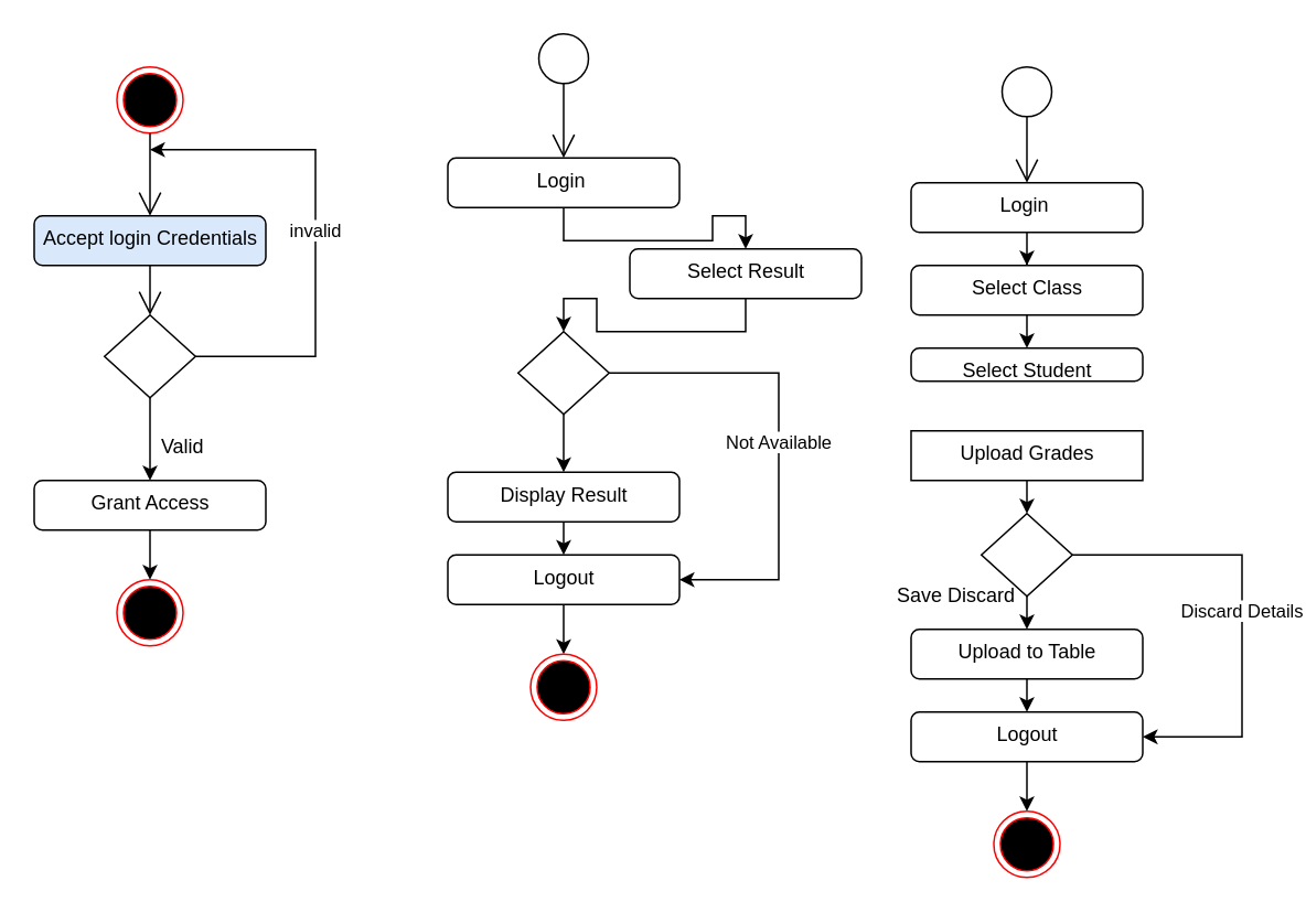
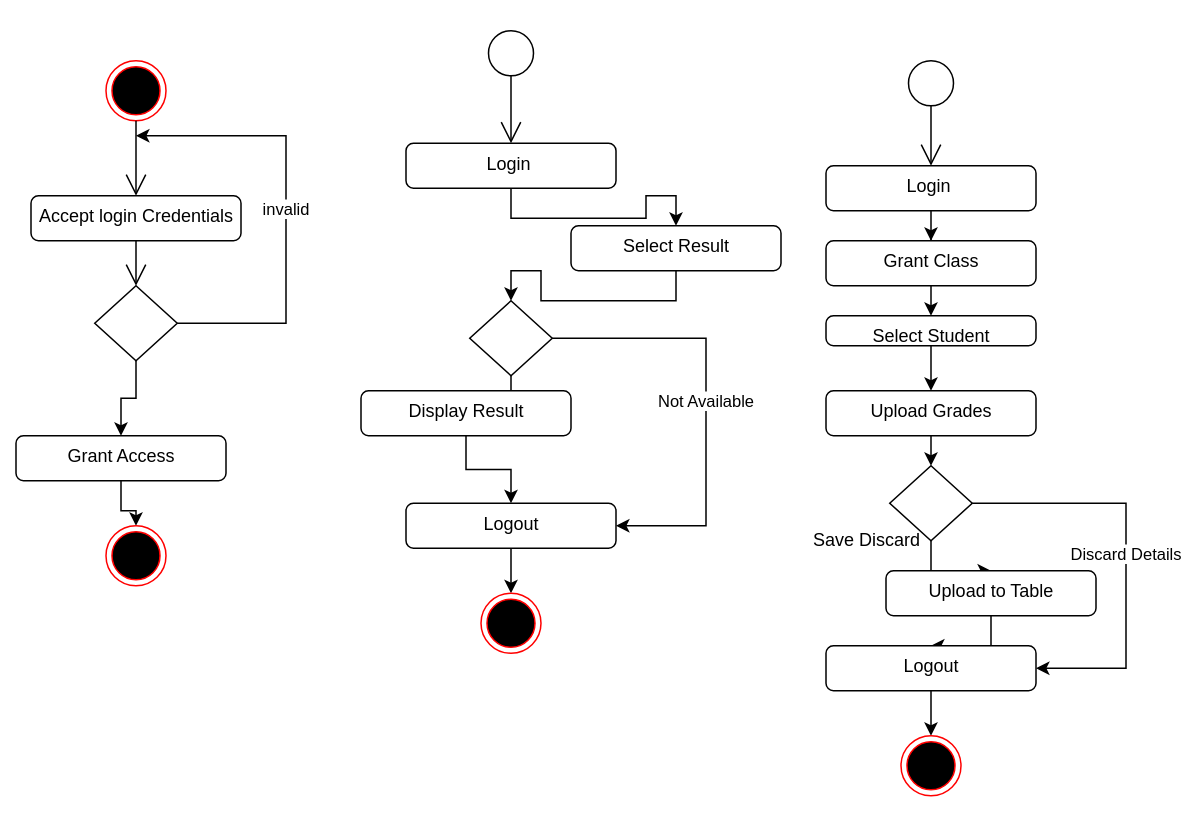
  <mxCell id="0" />
  <mxCell id="1" parent="0" />
  <mxCell id="2" value="" style="ellipse;html=1;shape=endState;fillColor=#000000;strokeColor=#ff0000;" parent="1" vertex="1"><mxGeometry x="70" y="40" width="40" height="40" as="geometry" /></mxCell>
  <mxCell id="3" value="" style="endArrow=open;endFill=1;endSize=12;html=1;exitX=0.5;exitY=1;exitDx=0;exitDy=0;entryX=0.5;entryY=0;entryDx=0;entryDy=0;" parent="1" source="2" target="4" edge="1"><mxGeometry width="160" relative="1" as="geometry"><mxPoint x="10" y="180" as="sourcePoint" /><mxPoint x="90" y="130" as="targetPoint" /></mxGeometry></mxCell>
- <mxCell id="4" value="Accept login Credentials" style="html=1;align=center;verticalAlign=top;rounded=1;absoluteArcSize=1;arcSize=10;dashed=0;fillColor=#dae8fc;" parent="1" vertex="1"><mxGeometry x="20" y="130" width="140" height="30" as="geometry" /></mxCell>
+ <mxCell id="4" value="Accept login Credentials" style="html=1;align=center;verticalAlign=top;rounded=1;absoluteArcSize=1;arcSize=10;dashed=0;" parent="1" vertex="1"><mxGeometry x="20" y="130" width="140" height="30" as="geometry" /></mxCell>
  <mxCell id="5" value="invalid" style="edgeStyle=orthogonalEdgeStyle;rounded=0;orthogonalLoop=1;jettySize=auto;html=1;exitX=1;exitY=0.5;exitDx=0;exitDy=0;" parent="1" source="7" edge="1"><mxGeometry relative="1" as="geometry"><mxPoint x="90" y="90" as="targetPoint" /><Array as="points"><mxPoint x="190" y="215" /><mxPoint x="190" y="90" /></Array></mxGeometry></mxCell>
  <mxCell id="6" style="edgeStyle=orthogonalEdgeStyle;rounded=0;orthogonalLoop=1;jettySize=auto;html=1;exitX=0.5;exitY=1;exitDx=0;exitDy=0;entryX=0.5;entryY=0;entryDx=0;entryDy=0;" parent="1" source="7" target="11" edge="1"><mxGeometry relative="1" as="geometry" /></mxCell>
  <mxCell id="7" value="" style="rhombus;" parent="1" vertex="1"><mxGeometry x="62.5" y="190" width="55" height="50" as="geometry" /></mxCell>
  <mxCell id="8" value="" style="endArrow=open;endFill=1;endSize=12;html=1;entryX=0.5;entryY=0;entryDx=0;entryDy=0;" parent="1" source="4" target="7" edge="1"><mxGeometry width="160" relative="1" as="geometry"><mxPoint x="90" y="230" as="sourcePoint" /><mxPoint x="90" y="280" as="targetPoint" /></mxGeometry></mxCell>
- <mxCell id="9" value="Valid" style="text;html=1;strokeColor=none;fillColor=none;align=center;verticalAlign=middle;whiteSpace=wrap;rounded=0;" parent="1" vertex="1"><mxGeometry x="90" y="260" width="40" height="20" as="geometry" /></mxCell>
  <mxCell id="10" style="edgeStyle=orthogonalEdgeStyle;rounded=0;orthogonalLoop=1;jettySize=auto;html=1;exitX=0.5;exitY=1;exitDx=0;exitDy=0;" parent="1" source="11" target="12" edge="1"><mxGeometry relative="1" as="geometry" /></mxCell>
- <mxCell id="11" value="Grant Access" style="html=1;align=center;verticalAlign=top;rounded=1;absoluteArcSize=1;arcSize=10;dashed=0;" parent="1" vertex="1"><mxGeometry x="20" y="290" width="140" height="30" as="geometry" /></mxCell>
+ <mxCell id="11" value="Grant Access" style="html=1;align=center;verticalAlign=top;rounded=1;absoluteArcSize=1;arcSize=10;dashed=0;" parent="1" vertex="1"><mxGeometry x="10" y="290" width="140" height="30" as="geometry" /></mxCell>
  <mxCell id="12" value="" style="ellipse;html=1;shape=endState;fillColor=#000000;strokeColor=#ff0000;" parent="1" vertex="1"><mxGeometry x="70" y="350" width="40" height="40" as="geometry" /></mxCell>
  <mxCell id="13" value="" style="endArrow=open;endFill=1;endSize=12;html=1;exitX=0.5;exitY=1;exitDx=0;exitDy=0;entryX=0.5;entryY=0;entryDx=0;entryDy=0;" parent="1" source="45" target="15" edge="1"><mxGeometry width="160" relative="1" as="geometry"><mxPoint x="620" y="80" as="sourcePoint" /><mxPoint x="620" y="130" as="targetPoint" /></mxGeometry></mxCell>
  <mxCell id="14" style="edgeStyle=orthogonalEdgeStyle;rounded=0;orthogonalLoop=1;jettySize=auto;html=1;exitX=0.5;exitY=1;exitDx=0;exitDy=0;" parent="1" source="15" target="25" edge="1"><mxGeometry relative="1" as="geometry" /></mxCell>
  <mxCell id="15" value="Login&amp;nbsp;" style="html=1;align=center;verticalAlign=top;rounded=1;absoluteArcSize=1;arcSize=10;dashed=0;" parent="1" vertex="1"><mxGeometry x="550" y="110" width="140" height="30" as="geometry" /></mxCell>
  <mxCell id="16" value="Discard Details" style="edgeStyle=orthogonalEdgeStyle;rounded=0;orthogonalLoop=1;jettySize=auto;html=1;exitX=1;exitY=0.5;exitDx=0;exitDy=0;entryX=1;entryY=0.5;entryDx=0;entryDy=0;" parent="1" source="18" target="26" edge="1"><mxGeometry relative="1" as="geometry"><mxPoint x="740" y="390" as="targetPoint" /><Array as="points"><mxPoint x="750" y="335" /><mxPoint x="750" y="445" /></Array></mxGeometry></mxCell>
  <mxCell id="17" style="edgeStyle=orthogonalEdgeStyle;rounded=0;orthogonalLoop=1;jettySize=auto;html=1;exitX=0.5;exitY=1;exitDx=0;exitDy=0;entryX=0.5;entryY=0;entryDx=0;entryDy=0;" parent="1" target="22" edge="1"><mxGeometry relative="1" as="geometry"><Array as="points"><mxPoint x="620" y="350" /><mxPoint x="620" y="380" /><mxPoint x="620" y="380" /></Array><mxPoint x="620" y="340" as="sourcePoint" /></mxGeometry></mxCell>
  <mxCell id="18" value="" style="rhombus;" parent="1" vertex="1"><mxGeometry x="592.5" y="310" width="55" height="50" as="geometry" /></mxCell>
  <mxCell id="19" value="Save Discard" style="text;html=1;strokeColor=none;fillColor=none;align=center;verticalAlign=middle;whiteSpace=wrap;rounded=0;" parent="1" vertex="1"><mxGeometry x="540" y="350" width="75" height="20" as="geometry" /></mxCell>
  <mxCell id="20" style="edgeStyle=orthogonalEdgeStyle;rounded=0;orthogonalLoop=1;jettySize=auto;html=1;exitX=0.5;exitY=1;exitDx=0;exitDy=0;" parent="1" source="26" target="23" edge="1"><mxGeometry relative="1" as="geometry"><mxPoint x="615" y="500" as="sourcePoint" /></mxGeometry></mxCell>
  <mxCell id="21" style="edgeStyle=orthogonalEdgeStyle;rounded=0;orthogonalLoop=1;jettySize=auto;html=1;exitX=0.5;exitY=1;exitDx=0;exitDy=0;entryX=0.5;entryY=0;entryDx=0;entryDy=0;" parent="1" source="22" target="26" edge="1"><mxGeometry relative="1" as="geometry" /></mxCell>
- <mxCell id="22" value="Upload to Table" style="html=1;align=center;verticalAlign=top;rounded=1;absoluteArcSize=1;arcSize=10;dashed=0;" parent="1" vertex="1"><mxGeometry x="550" y="380" width="140" height="30" as="geometry" /></mxCell>
+ <mxCell id="22" value="Upload to Table" style="html=1;align=center;verticalAlign=top;rounded=1;absoluteArcSize=1;arcSize=10;dashed=0;" parent="1" vertex="1"><mxGeometry x="590" y="380" width="140" height="30" as="geometry" /></mxCell>
  <mxCell id="23" value="" style="ellipse;html=1;shape=endState;fillColor=#000000;strokeColor=#ff0000;" parent="1" vertex="1"><mxGeometry x="600" y="490" width="40" height="40" as="geometry" /></mxCell>
  <mxCell id="24" style="edgeStyle=orthogonalEdgeStyle;rounded=0;orthogonalLoop=1;jettySize=auto;html=1;entryX=0.5;entryY=0;entryDx=0;entryDy=0;exitX=0.5;exitY=1;exitDx=0;exitDy=0;" parent="1" source="28" target="18" edge="1"><mxGeometry relative="1" as="geometry"><mxPoint x="720" y="290" as="sourcePoint" /></mxGeometry></mxCell>
- <mxCell id="25" value="Select Class" style="html=1;align=center;verticalAlign=top;rounded=1;absoluteArcSize=1;arcSize=10;dashed=0;" parent="1" vertex="1"><mxGeometry x="550" y="160" width="140" height="30" as="geometry" /></mxCell>
+ <mxCell id="25" value="Grant Class" style="html=1;align=center;verticalAlign=top;rounded=1;absoluteArcSize=1;arcSize=10;dashed=0;" parent="1" vertex="1"><mxGeometry x="550" y="160" width="140" height="30" as="geometry" /></mxCell>
  <mxCell id="26" value="Logout" style="html=1;align=center;verticalAlign=top;rounded=1;absoluteArcSize=1;arcSize=10;dashed=0;" parent="1" vertex="1"><mxGeometry x="550" y="430" width="140" height="30" as="geometry" /></mxCell>
  <mxCell id="27" value="Select Student" style="html=1;align=center;verticalAlign=top;rounded=1;absoluteArcSize=1;arcSize=10;dashed=0;" parent="1" vertex="1"><mxGeometry x="550" y="210" width="140" height="20" as="geometry" /></mxCell>
- <mxCell id="28" value="Upload Grades" style="html=1;align=center;verticalAlign=top;absoluteArcSize=1;arcSize=10;dashed=0;rounded=0;" parent="1" vertex="1"><mxGeometry x="550" y="260" width="140" height="30" as="geometry" /></mxCell>
+ <mxCell id="28" value="Upload Grades" style="html=1;align=center;verticalAlign=top;rounded=1;absoluteArcSize=1;arcSize=10;dashed=0;" parent="1" vertex="1"><mxGeometry x="550" y="260" width="140" height="30" as="geometry" /></mxCell>
  <mxCell id="29" style="edgeStyle=orthogonalEdgeStyle;rounded=0;orthogonalLoop=1;jettySize=auto;html=1;exitX=0.5;exitY=1;exitDx=0;exitDy=0;entryX=0.5;entryY=0;entryDx=0;entryDy=0;" parent="1" source="25" target="27" edge="1"><mxGeometry relative="1" as="geometry"><mxPoint x="770" y="220" as="sourcePoint" /><mxPoint x="770" y="250" as="targetPoint" /></mxGeometry></mxCell>
+ <mxCell id="30" style="edgeStyle=orthogonalEdgeStyle;rounded=0;orthogonalLoop=1;jettySize=auto;html=1;exitX=0.5;exitY=1;exitDx=0;exitDy=0;entryX=0.5;entryY=0;entryDx=0;entryDy=0;" parent="1" source="27" target="28" edge="1"><mxGeometry relative="1" as="geometry"><mxPoint x="760" y="250" as="sourcePoint" /><mxPoint x="760" y="280" as="targetPoint" /></mxGeometry></mxCell>
  <mxCell id="31" value="" style="endArrow=open;endFill=1;endSize=12;html=1;exitX=0.5;exitY=1;exitDx=0;exitDy=0;entryX=0.5;entryY=0;entryDx=0;entryDy=0;" parent="1" source="44" target="33" edge="1"><mxGeometry width="160" relative="1" as="geometry"><mxPoint x="340" y="65" as="sourcePoint" /><mxPoint x="340" y="115" as="targetPoint" /></mxGeometry></mxCell>
  <mxCell id="32" style="edgeStyle=orthogonalEdgeStyle;rounded=0;orthogonalLoop=1;jettySize=auto;html=1;exitX=0.5;exitY=1;exitDx=0;exitDy=0;entryX=0.5;entryY=0;entryDx=0;entryDy=0;" parent="1" source="33" target="43" edge="1"><mxGeometry relative="1" as="geometry"><mxPoint x="340" y="145" as="targetPoint" /></mxGeometry></mxCell>
  <mxCell id="33" value="Login&amp;nbsp;" style="html=1;align=center;verticalAlign=top;rounded=1;absoluteArcSize=1;arcSize=10;dashed=0;" parent="1" vertex="1"><mxGeometry x="270" y="95" width="140" height="30" as="geometry" /></mxCell>
  <mxCell id="34" value="Not Available" style="edgeStyle=orthogonalEdgeStyle;rounded=0;orthogonalLoop=1;jettySize=auto;html=1;exitX=1;exitY=0.5;exitDx=0;exitDy=0;entryX=1;entryY=0.5;entryDx=0;entryDy=0;" parent="1" source="36" target="42" edge="1"><mxGeometry relative="1" as="geometry"><mxPoint x="460" y="280" as="targetPoint" /><Array as="points"><mxPoint x="470" y="225" /><mxPoint x="470" y="350" /></Array></mxGeometry></mxCell>
  <mxCell id="35" style="edgeStyle=orthogonalEdgeStyle;rounded=0;orthogonalLoop=1;jettySize=auto;html=1;exitX=0.5;exitY=1;exitDx=0;exitDy=0;entryX=0.5;entryY=0;entryDx=0;entryDy=0;" parent="1" target="39" edge="1"><mxGeometry relative="1" as="geometry"><Array as="points"><mxPoint x="340" y="240" /><mxPoint x="340" y="270" /><mxPoint x="340" y="270" /></Array><mxPoint x="340" y="230" as="sourcePoint" /></mxGeometry></mxCell>
  <mxCell id="36" value="" style="rhombus;" parent="1" vertex="1"><mxGeometry x="312.5" y="200" width="55" height="50" as="geometry" /></mxCell>
  <mxCell id="37" style="edgeStyle=orthogonalEdgeStyle;rounded=0;orthogonalLoop=1;jettySize=auto;html=1;exitX=0.5;exitY=1;exitDx=0;exitDy=0;" parent="1" source="42" target="40" edge="1"><mxGeometry relative="1" as="geometry"><mxPoint x="335" y="405" as="sourcePoint" /></mxGeometry></mxCell>
  <mxCell id="38" style="edgeStyle=orthogonalEdgeStyle;rounded=0;orthogonalLoop=1;jettySize=auto;html=1;exitX=0.5;exitY=1;exitDx=0;exitDy=0;entryX=0.5;entryY=0;entryDx=0;entryDy=0;" parent="1" source="39" target="42" edge="1"><mxGeometry relative="1" as="geometry" /></mxCell>
- <mxCell id="39" value="Display Result" style="html=1;align=center;verticalAlign=top;rounded=1;absoluteArcSize=1;arcSize=10;dashed=0;" parent="1" vertex="1"><mxGeometry x="270" y="285" width="140" height="30" as="geometry" /></mxCell>
+ <mxCell id="39" value="Display Result" style="html=1;align=center;verticalAlign=top;rounded=1;absoluteArcSize=1;arcSize=10;dashed=0;" parent="1" vertex="1"><mxGeometry x="240" y="260" width="140" height="30" as="geometry" /></mxCell>
  <mxCell id="40" value="" style="ellipse;html=1;shape=endState;fillColor=#000000;strokeColor=#ff0000;" parent="1" vertex="1"><mxGeometry x="320" y="395" width="40" height="40" as="geometry" /></mxCell>
  <mxCell id="41" style="edgeStyle=orthogonalEdgeStyle;rounded=0;orthogonalLoop=1;jettySize=auto;html=1;entryX=0.5;entryY=0;entryDx=0;entryDy=0;exitX=0.5;exitY=1;exitDx=0;exitDy=0;" parent="1" source="43" target="36" edge="1"><mxGeometry relative="1" as="geometry"><mxPoint x="440" y="180" as="sourcePoint" /></mxGeometry></mxCell>
  <mxCell id="42" value="Logout" style="html=1;align=center;verticalAlign=top;rounded=1;absoluteArcSize=1;arcSize=10;dashed=0;" parent="1" vertex="1"><mxGeometry x="270" y="335" width="140" height="30" as="geometry" /></mxCell>
  <mxCell id="43" value="Select Result" style="html=1;align=center;verticalAlign=top;rounded=1;absoluteArcSize=1;arcSize=10;dashed=0;" parent="1" vertex="1"><mxGeometry x="380" y="150" width="140" height="30" as="geometry" /></mxCell>
  <mxCell id="44" value="" style="ellipse;whiteSpace=wrap;html=1;aspect=fixed;" vertex="1" parent="1"><mxGeometry x="325" y="20" width="30" height="30" as="geometry" /></mxCell>
  <mxCell id="45" value="" style="ellipse;whiteSpace=wrap;html=1;aspect=fixed;" vertex="1" parent="1"><mxGeometry x="605" y="40" width="30" height="30" as="geometry" /></mxCell>
